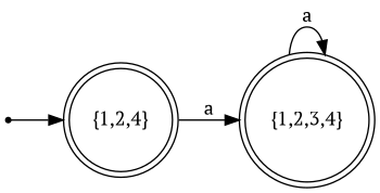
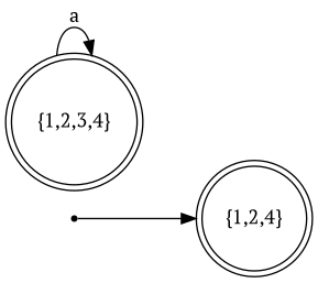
  digraph {
    fontname="PT Serif"
    ordering=in
    rankdir=LR
    node [fontname="PT Serif" shape=doublecircle]
    edge [fontname="PT Serif"]
    "{1,2,4}"
    "{1,2,3,4}"
    ENTRY [shape=point]
-   "{1,2,4}" -> "{1,2,3,4}" [label=a]
    "{1,2,3,4}" -> "{1,2,3,4}" [label=a]
    ENTRY -> "{1,2,4}"
  }
